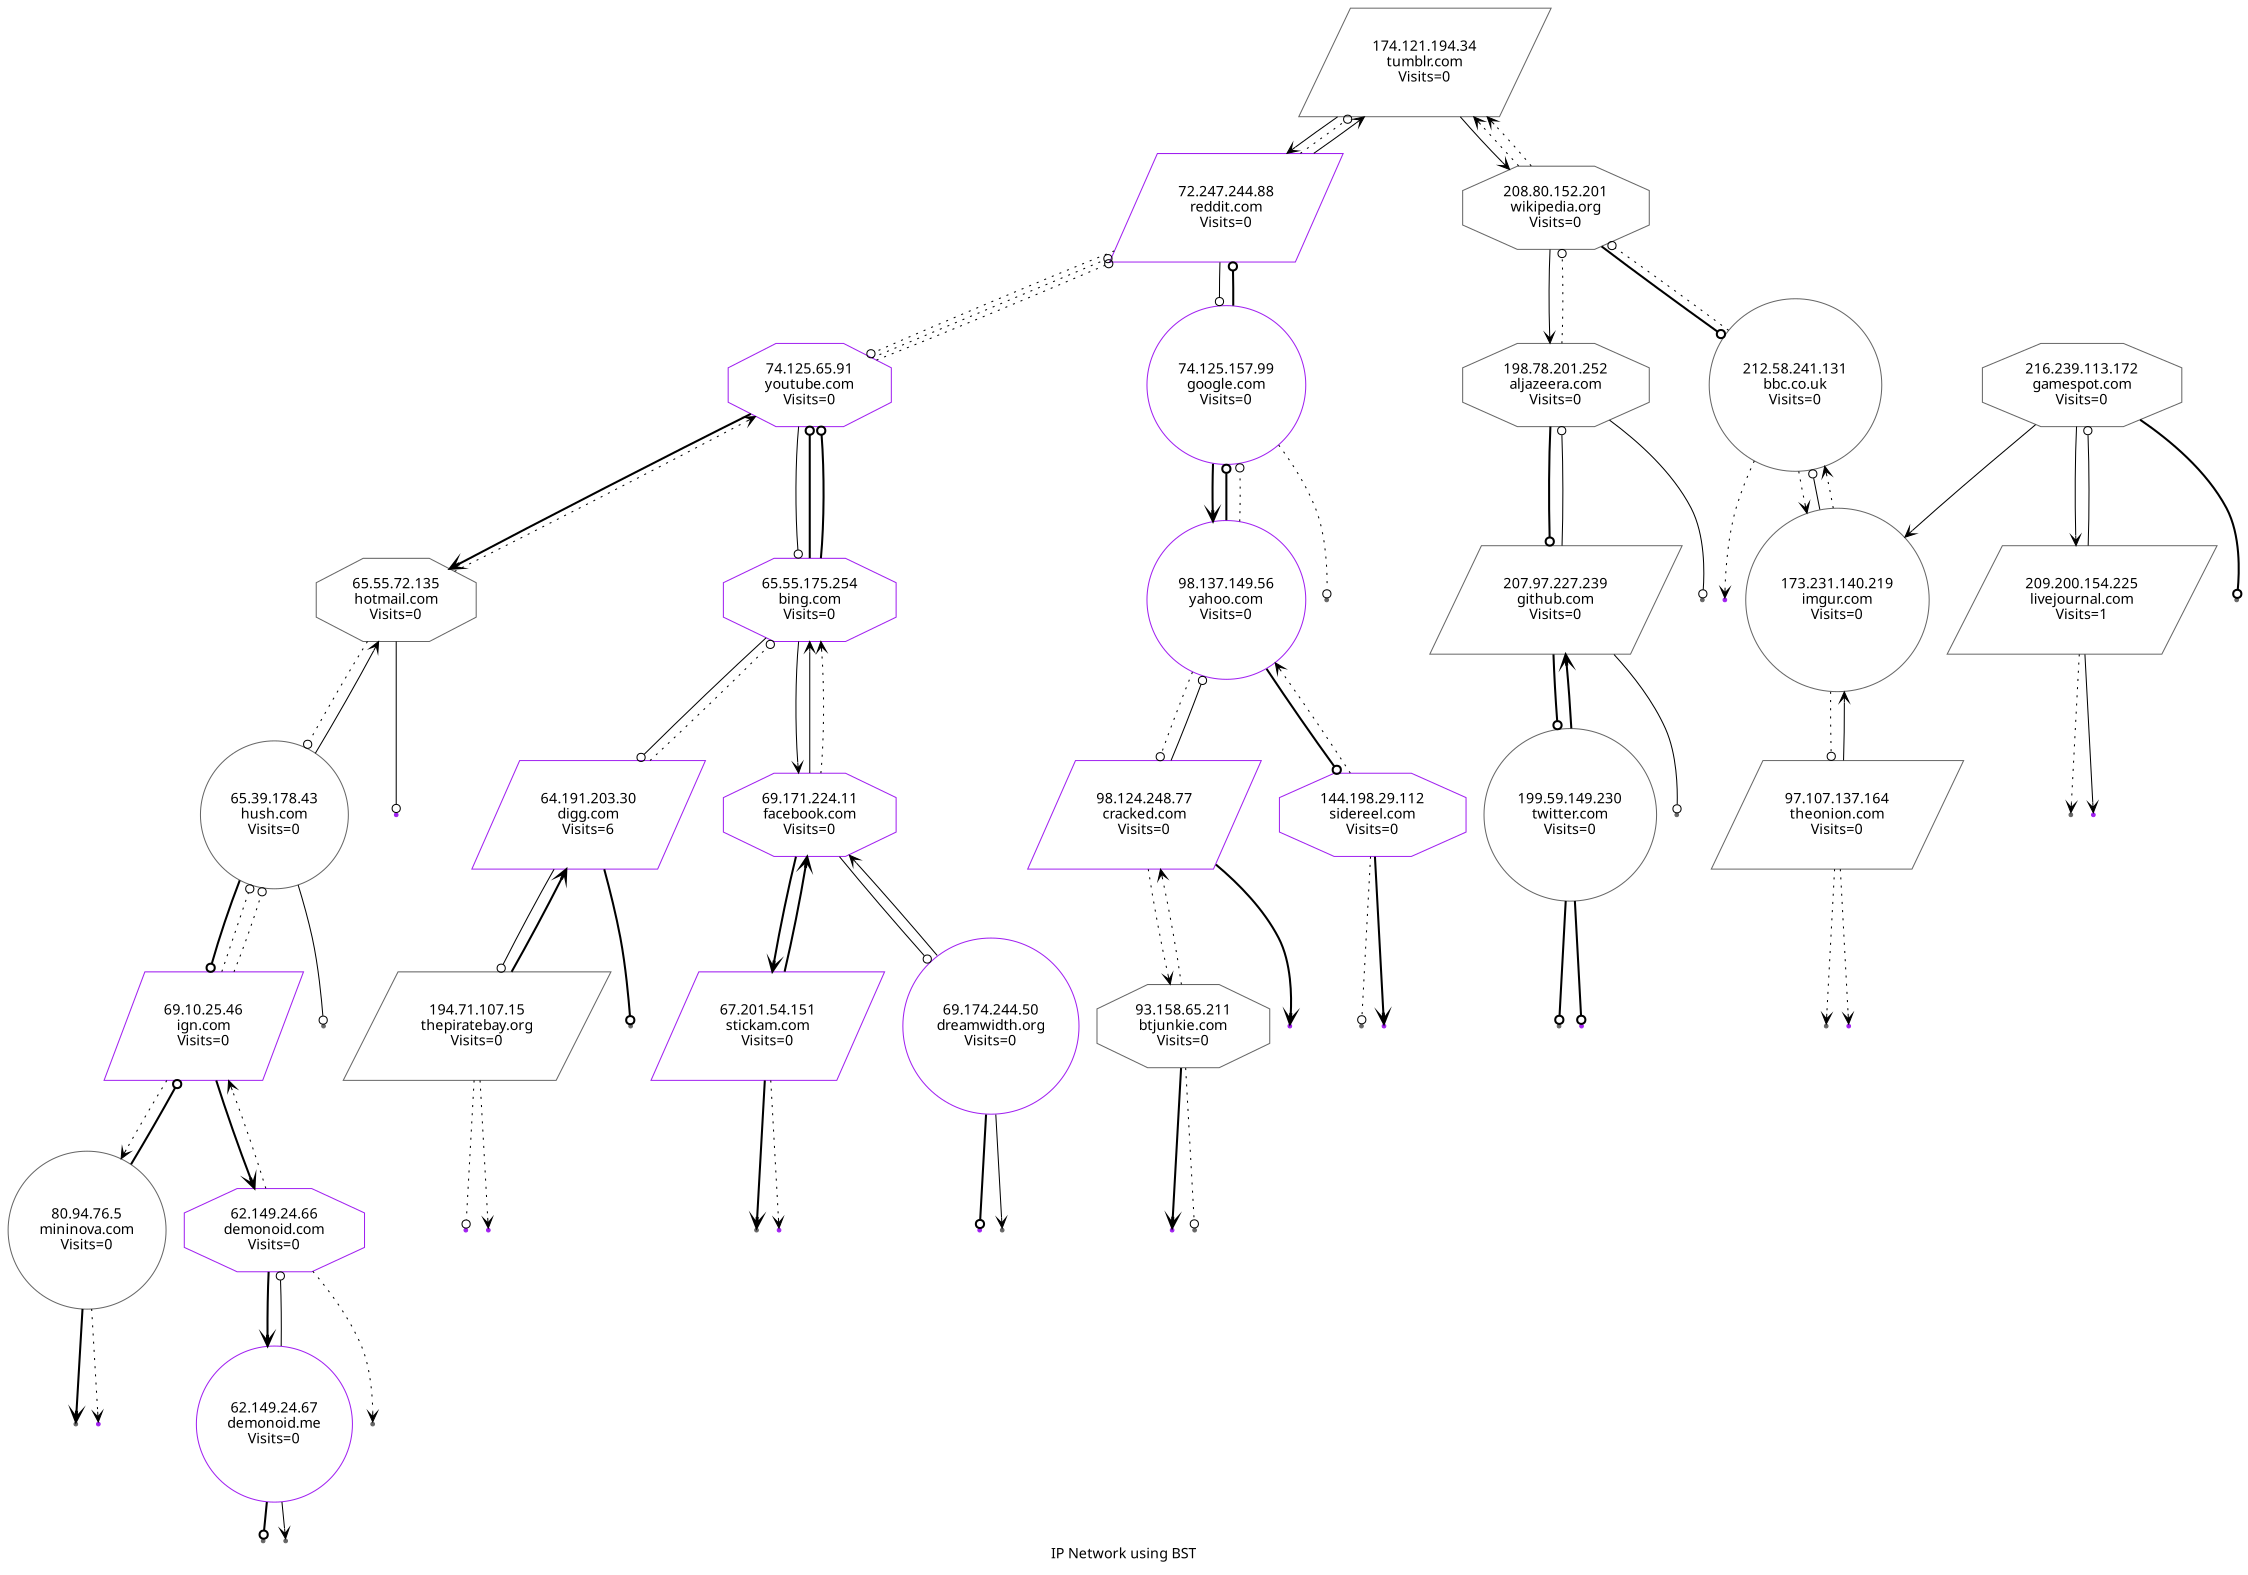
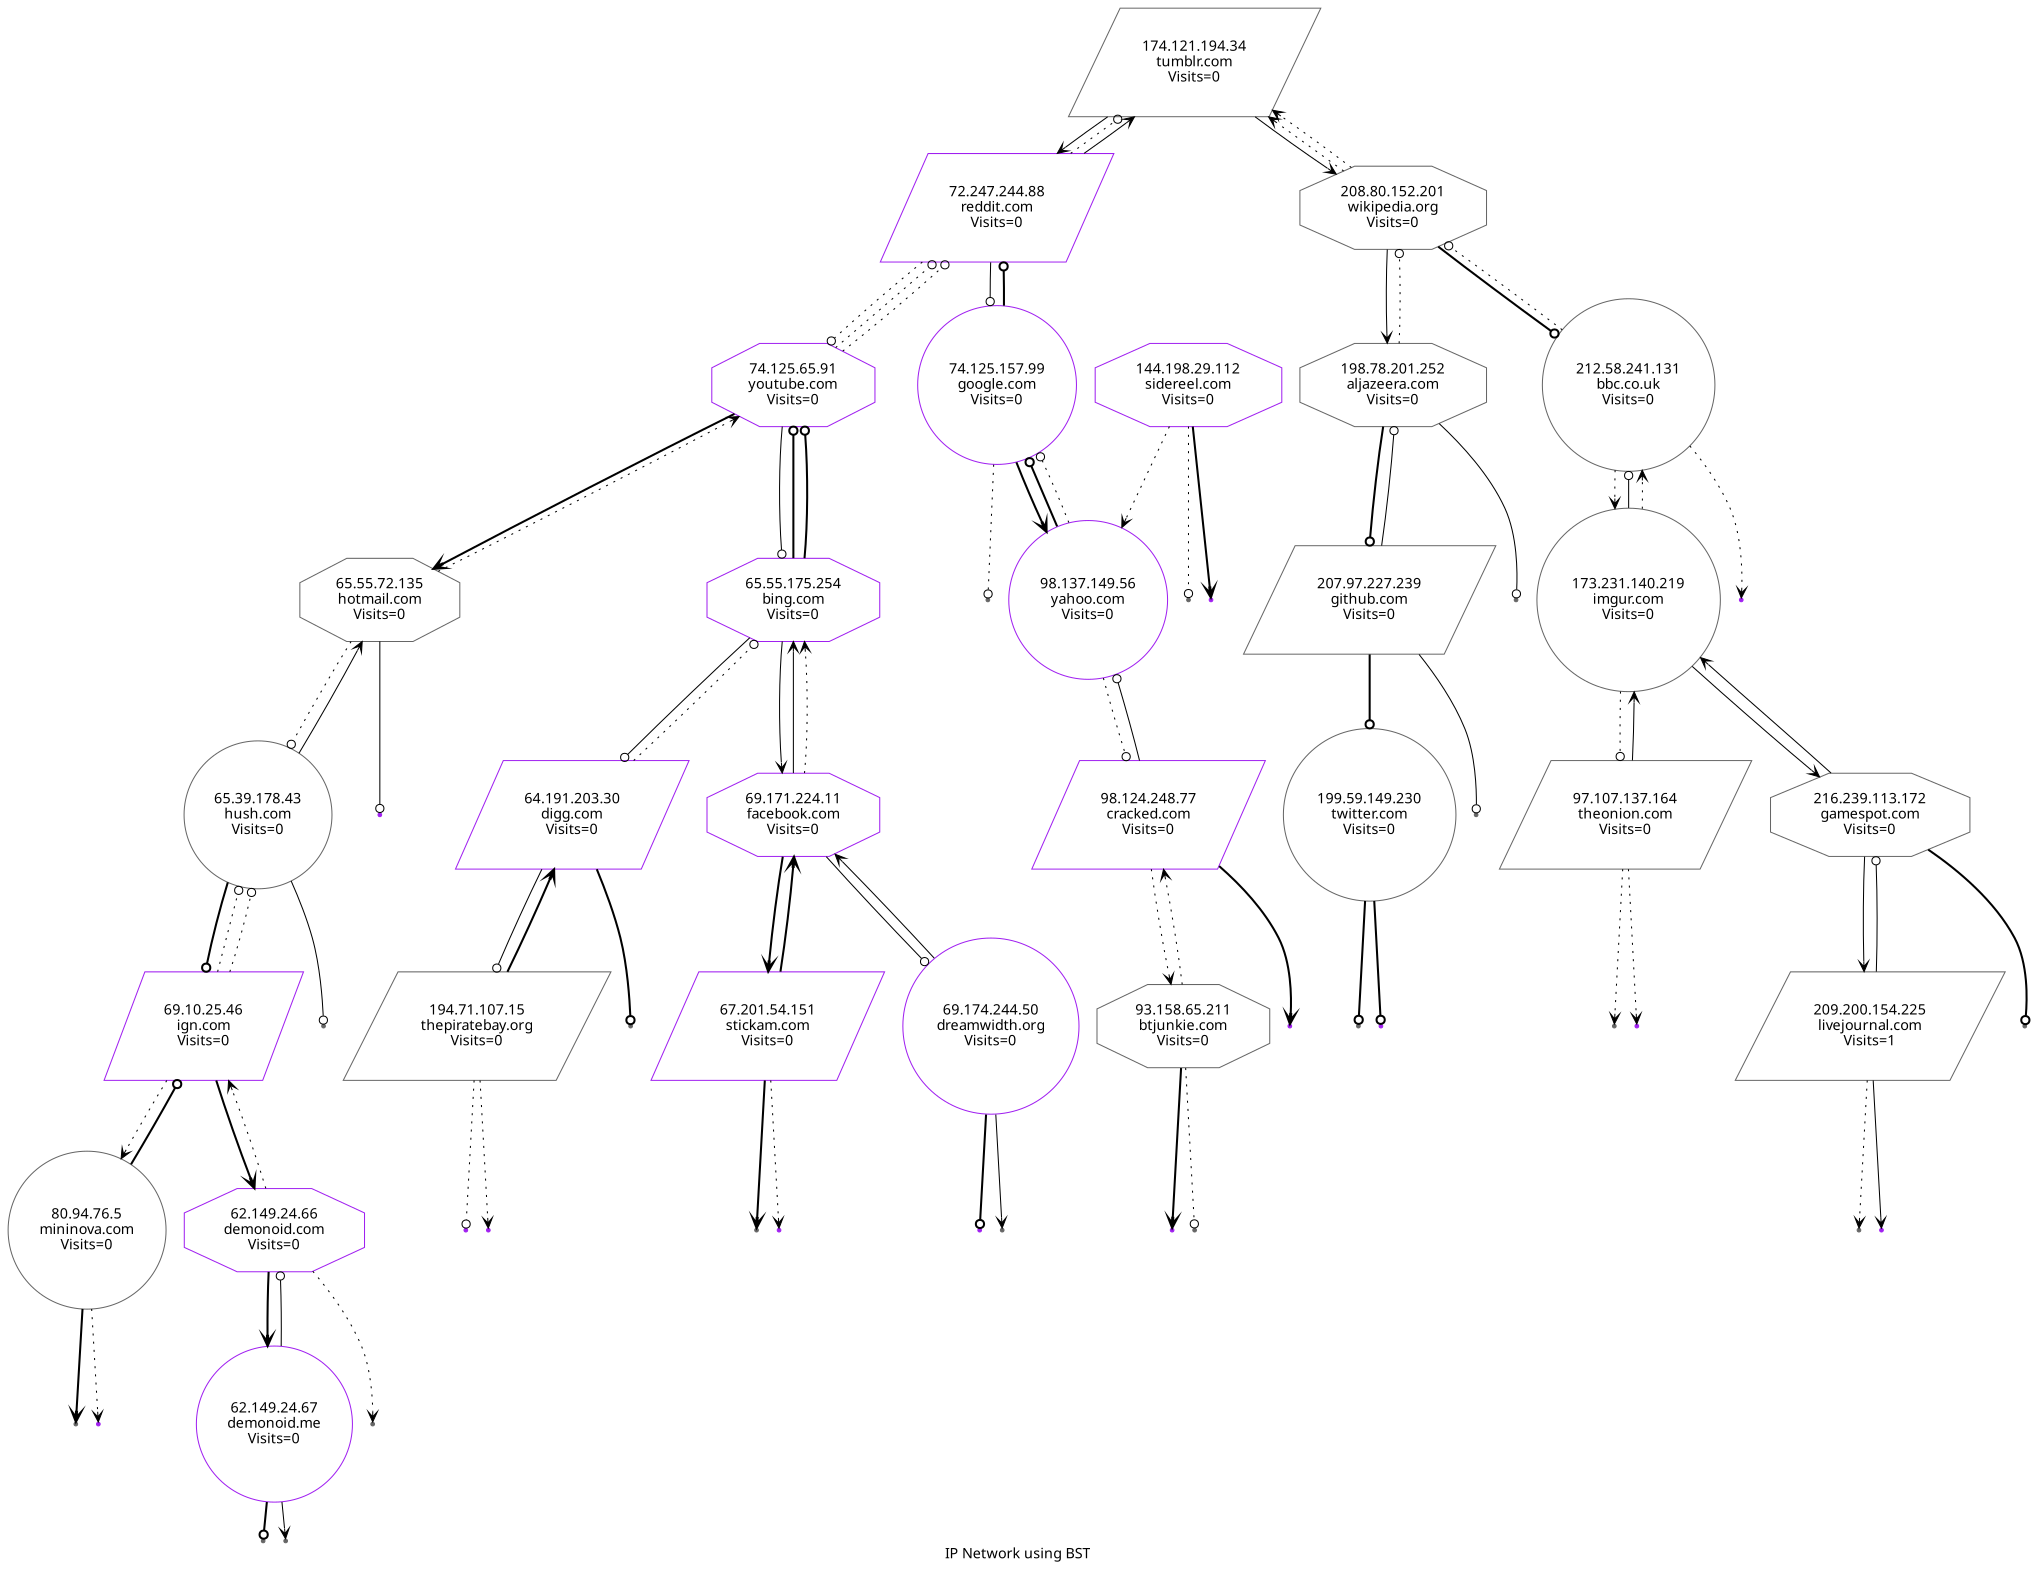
  digraph {
    fontname="Noto Sans"
    label="IP Network using BST"
    node [color=gray40 fontname="Noto Sans" shape=point]
    edge [arrowhead=vee fontname="Noto Sans" style=dotted]
    n1 [label="174.121.194.34\ntumblr.com\nVisits=0" shape=parallelogram]
    n2 [color=purple label="72.247.244.88\nreddit.com\nVisits=0" shape=parallelogram]
    n3 [label="208.80.152.201\nwikipedia.org\nVisits=0" shape=octagon]
    n4 [color=purple label="74.125.65.91\nyoutube.com\nVisits=0" shape=octagon]
    n5 [color=purple label="74.125.157.99\ngoogle.com\nVisits=0" shape=circle]
    n6 [label="198.78.201.252\naljazeera.com\nVisits=0" shape=octagon]
    n7 [label="212.58.241.131\nbbc.co.uk\nVisits=0" shape=circle]
    n8 [label="65.55.72.135\nhotmail.com\nVisits=0" shape=octagon]
    n9 [color=purple label="65.55.175.254\nbing.com\nVisits=0" shape=octagon]
    n10 [color=purple label="98.137.149.56\nyahoo.com\nVisits=0" shape=circle]
    NULL1
    n12 [label="65.39.178.43\nhush.com\nVisits=0" shape=circle]
    NULL4 [color=purple]
-   n14 [color=purple label="64.191.203.30\ndigg.com\nVisits=6" shape=parallelogram]
+   n14 [color=purple label="64.191.203.30\ndigg.com\nVisits=0" shape=parallelogram]
    n15 [color=purple label="69.171.224.11\nfacebook.com\nVisits=0" shape=octagon]
    n16 [color=purple label="69.10.25.46\nign.com\nVisits=0" shape=parallelogram]
    NULL6
    n18 [label="80.94.76.5\nmininova.com\nVisits=0" shape=circle]
    n19 [color=purple label="62.149.24.66\ndemonoid.com\nVisits=0" shape=octagon]
    NULL26
    NULL27 [color=purple]
    n22 [color=purple label="62.149.24.67\ndemonoid.me\nVisits=0" shape=circle]
    NULL28
    NULL29
    NULL30
    n26 [label="194.71.107.15\nthepiratebay.org\nVisits=0" shape=parallelogram]
    NULL7
    n28 [color=purple label="67.201.54.151\nstickam.com\nVisits=0" shape=parallelogram]
    n29 [color=purple label="69.174.244.50\ndreamwidth.org\nVisits=0" shape=circle]
    NULL16 [color=purple]
    NULL17 [color=purple]
    NULL18
    NULL19 [color=purple]
    NULL20 [color=purple]
    NULL21
    n36 [color=purple label="98.124.248.77\ncracked.com\nVisits=0" shape=parallelogram]
    n37 [color=purple label="144.198.29.112\nsidereel.com\nVisits=0" shape=octagon]
    n38 [label="93.158.65.211\nbtjunkie.com\nVisits=0" shape=octagon]
    NULL8 [color=purple]
    NULL9
    NULL10 [color=purple]
    NULL22 [color=purple]
    NULL23
    n44 [label="207.97.227.239\ngithub.com\nVisits=0" shape=parallelogram]
    NULL2
    n46 [label="173.231.140.219\nimgur.com\nVisits=0" shape=circle]
    NULL3 [color=purple]
    n48 [label="199.59.149.230\ntwitter.com\nVisits=0" shape=circle]
    NULL5
    NULL11
    NULL12 [color=purple]
    n52 [label="97.107.137.164\ntheonion.com\nVisits=0" shape=parallelogram]
    n53 [label="216.239.113.172\ngamespot.com\nVisits=0" shape=octagon]
    NULL13
    NULL14 [color=purple]
    n56 [label="209.200.154.225\nlivejournal.com\nVisits=1" shape=parallelogram]
    NULL15
    NULL24
    NULL25 [color=purple]
    n1 -> n2 [style=solid]
    n1 -> n3 [style=solid]
    n2 -> n1 [arrowhead=odot]
    n2 -> n1 [style=solid]
    n2 -> n4 [arrowhead=odot]
    n2 -> n5 [arrowhead=odot style=solid]
    n3 -> n1
    n3 -> n1
    n3 -> n6 [style=solid]
    n3 -> n7 [arrowhead=odot style=bold]
    n4 -> n2 [arrowhead=odot]
    n4 -> n2 [arrowhead=odot]
    n4 -> n8 [style=bold]
    n4 -> n9 [arrowhead=odot style=solid]
    n5 -> n2 [arrowhead=odot style=bold]
    n5 -> n10 [style=bold]
    n5 -> NULL1 [arrowhead=odot]
    n6 -> n3 [arrowhead=odot]
    n6 -> n44 [arrowhead=odot style=bold]
    n6 -> NULL2 [arrowhead=odot style=solid]
    n7 -> n3 [arrowhead=odot]
    n7 -> n46
    n7 -> NULL3
    n8 -> n4
    n8 -> n12 [arrowhead=odot]
    n8 -> NULL4 [arrowhead=odot style=solid]
    n9 -> n4 [arrowhead=odot style=bold]
    n9 -> n4 [arrowhead=odot style=bold]
    n9 -> n14 [arrowhead=odot style=solid]
    n9 -> n15 [style=solid]
    n10 -> n5 [arrowhead=odot style=bold]
    n10 -> n5 [arrowhead=odot]
    n10 -> n36 [arrowhead=odot]
-   n10 -> n37 [arrowhead=odot style=bold]
    n12 -> n8 [style=solid]
    n12 -> n16 [arrowhead=odot style=bold]
    n12 -> NULL6 [arrowhead=odot style=solid]
    n14 -> n9 [arrowhead=odot]
    n14 -> n26 [arrowhead=odot style=solid]
    n14 -> NULL7 [arrowhead=odot style=bold]
    n15 -> n9 [style=solid]
    n15 -> n9
    n15 -> n28 [style=bold]
    n15 -> n29 [arrowhead=odot style=solid]
    n16 -> n12 [arrowhead=odot]
    n16 -> n12 [arrowhead=odot]
    n16 -> n18
    n16 -> n19 [style=bold]
    n18 -> n16 [arrowhead=odot style=bold]
    n18 -> NULL26 [style=bold]
    n18 -> NULL27
    n19 -> n16
    n19 -> n22 [style=bold]
    n19 -> NULL28
    n22 -> n19 [arrowhead=odot style=solid]
    n22 -> NULL29 [arrowhead=odot style=bold]
    n22 -> NULL30 [style=solid]
    n26 -> n14 [style=bold]
    n26 -> NULL16 [arrowhead=odot]
    n26 -> NULL17
    n28 -> n15 [style=bold]
    n28 -> NULL18 [style=bold]
    n28 -> NULL19
    n29 -> n15 [style=solid]
    n29 -> NULL20 [arrowhead=odot style=bold]
    n29 -> NULL21 [style=solid]
    n36 -> n10 [arrowhead=odot style=solid]
    n36 -> n38
    n36 -> NULL8 [style=bold]
    n37 -> n10
    n37 -> NULL9 [arrowhead=odot]
    n37 -> NULL10 [style=bold]
    n38 -> n36
    n38 -> NULL22 [style=bold]
    n38 -> NULL23 [arrowhead=odot]
    n44 -> n6 [arrowhead=odot style=solid]
    n44 -> n48 [arrowhead=odot style=bold]
    n44 -> NULL5 [arrowhead=odot style=solid]
    n46 -> n7 [arrowhead=odot style=solid]
    n46 -> n7
    n46 -> n52 [arrowhead=odot]
-   n48 -> n44 [style=bold]
+   n46 -> n53 [style=solid]
    n48 -> NULL11 [arrowhead=odot style=bold]
    n48 -> NULL12 [arrowhead=odot style=bold]
    n52 -> n46 [style=solid]
    n52 -> NULL13
    n52 -> NULL14
    n53 -> n46 [style=solid]
    n53 -> n56 [style=solid]
    n53 -> NULL15 [arrowhead=odot style=bold]
    n56 -> n53 [arrowhead=odot style=solid]
    n56 -> NULL24
    n56 -> NULL25 [style=solid]
  }
